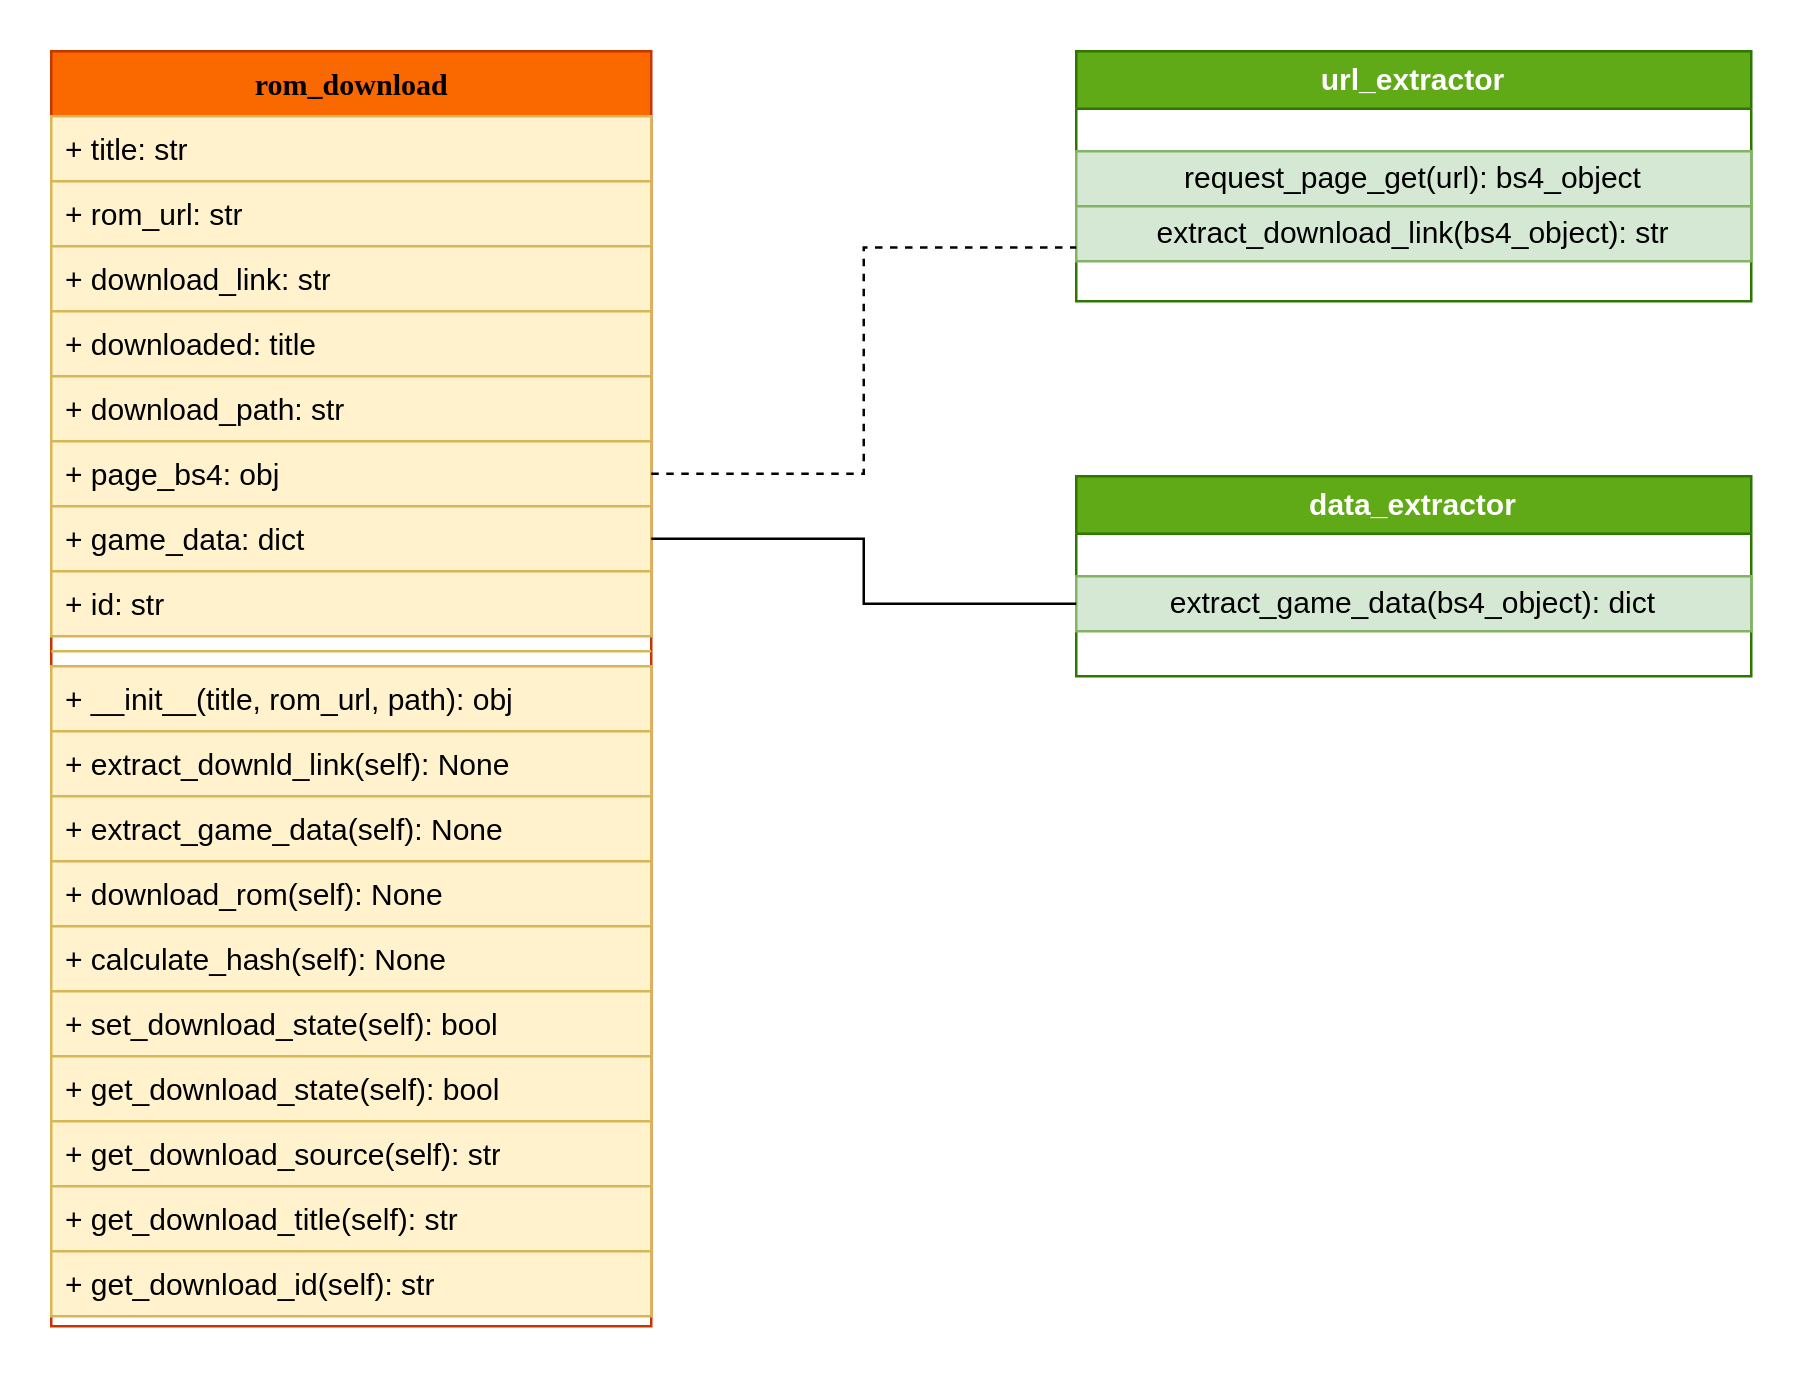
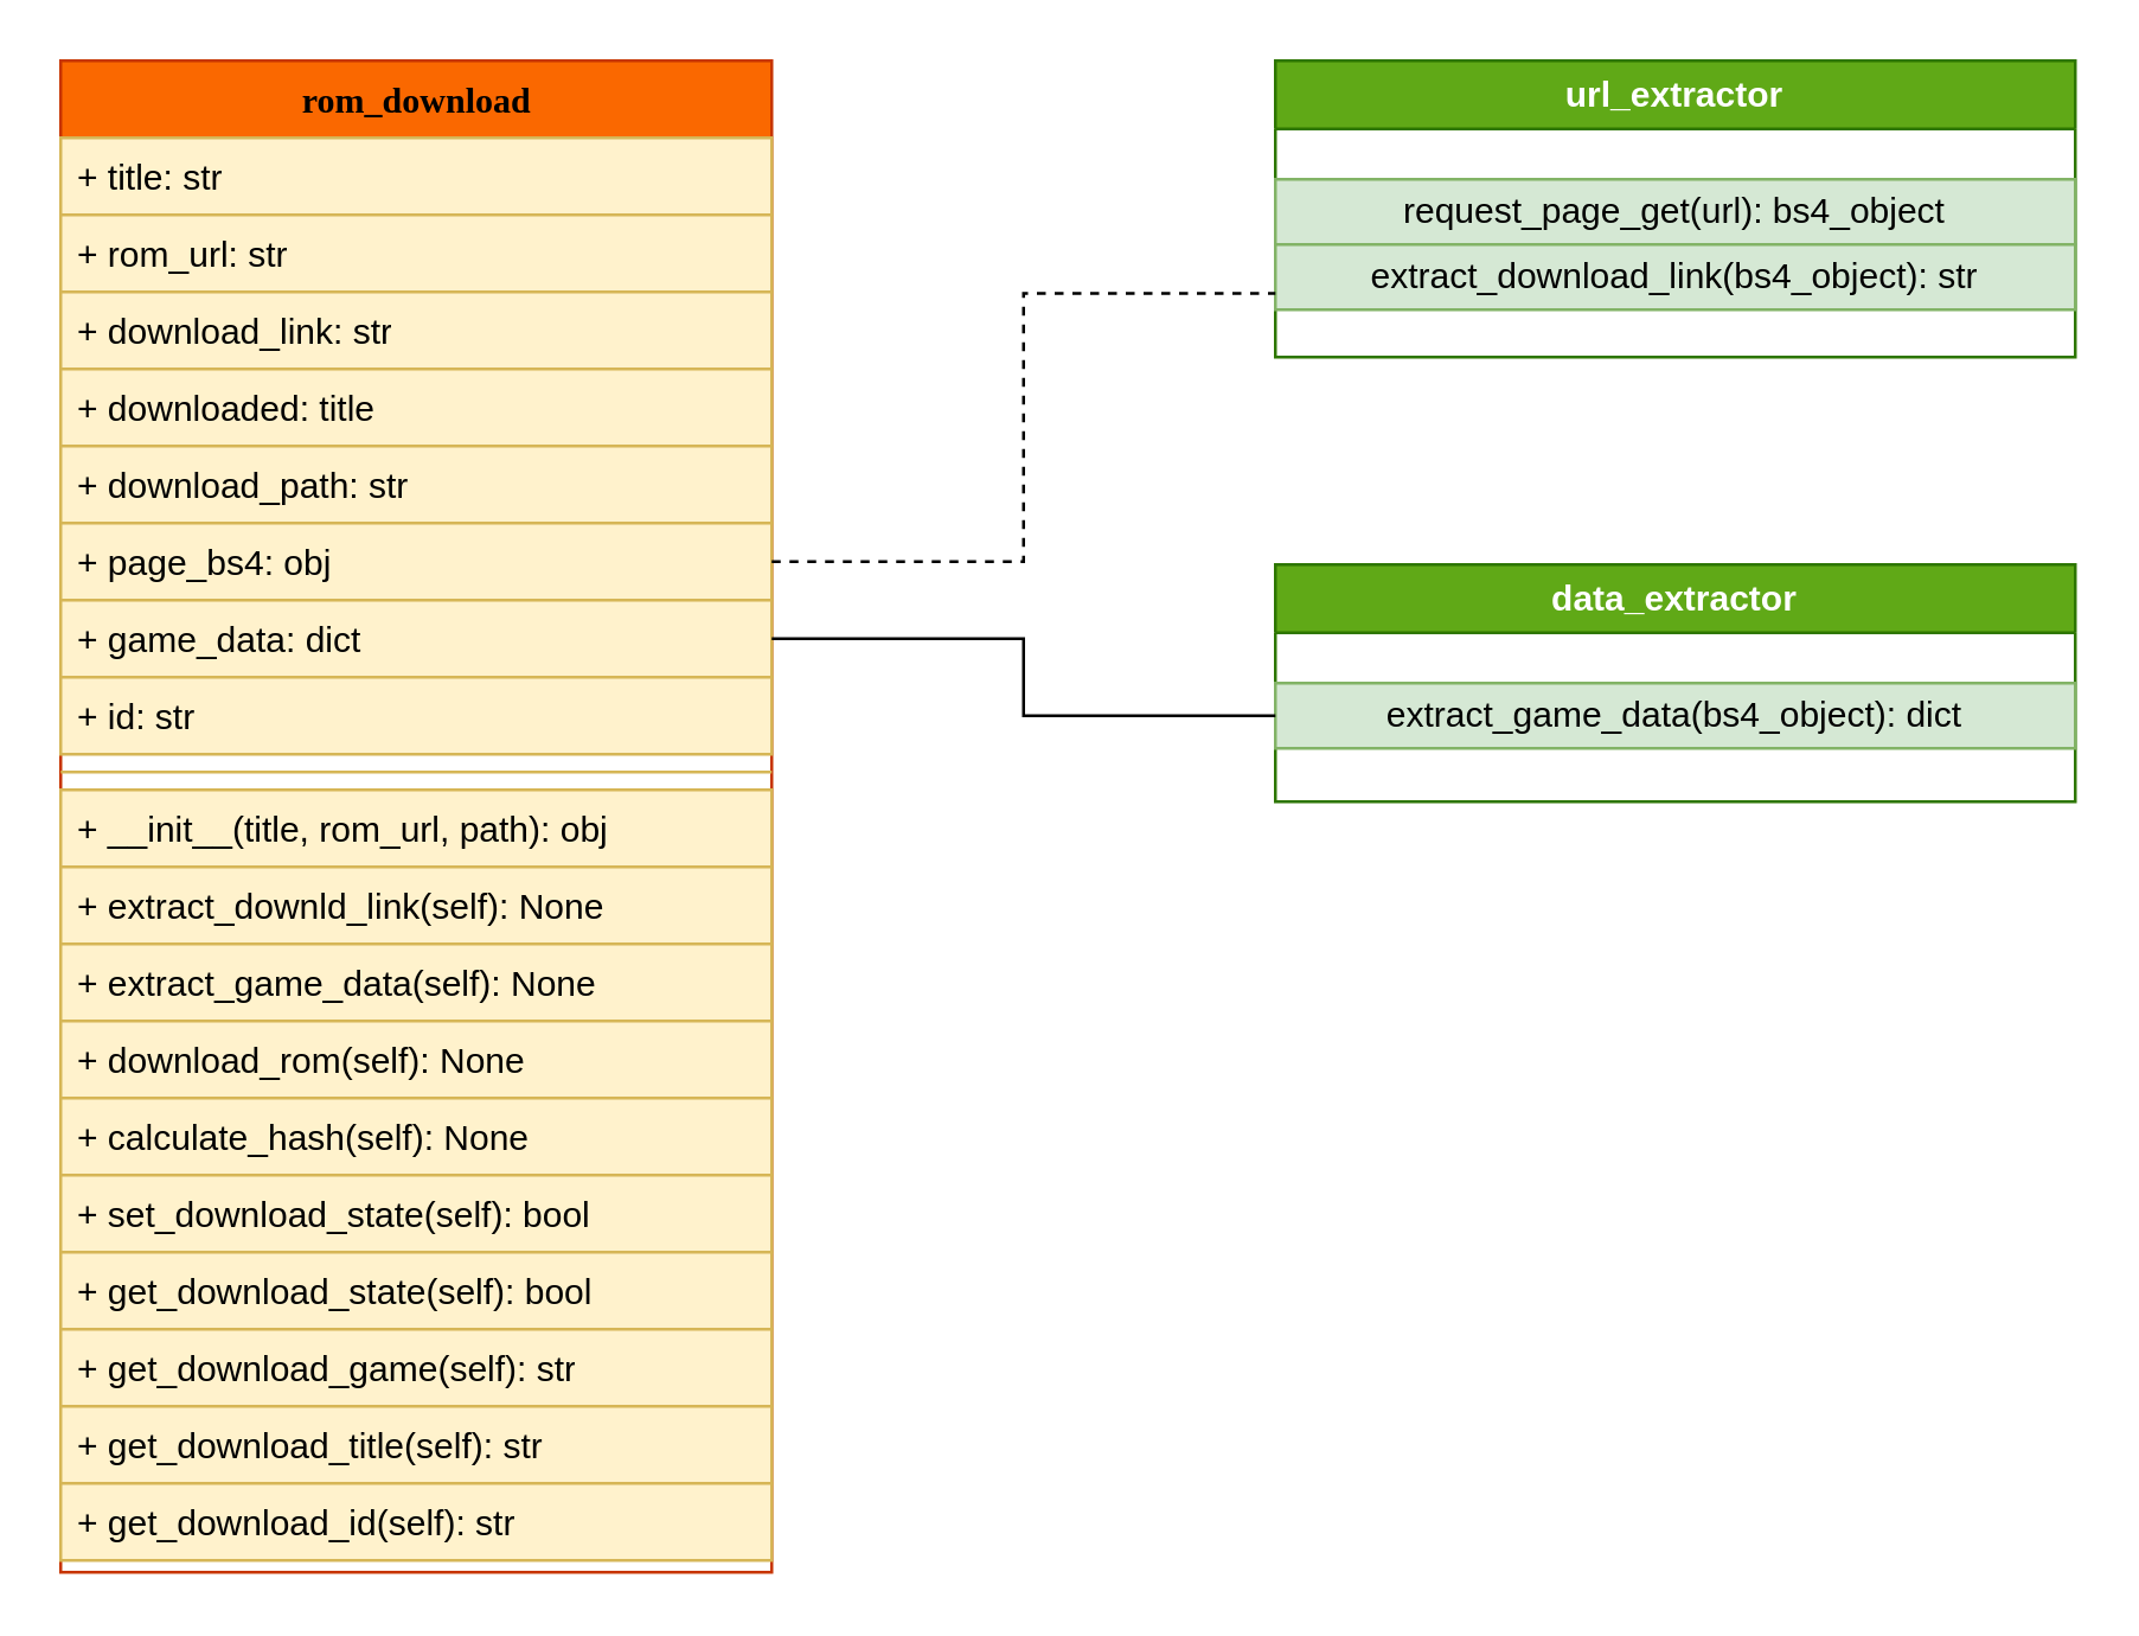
  <mxCell id="0" />
  <mxCell id="1" parent="0" />
  <mxCell id="2" value="rom_download" style="swimlane;html=1;fontStyle=1;align=center;verticalAlign=top;childLayout=stackLayout;horizontal=1;startSize=26;horizontalStack=0;resizeParent=1;resizeLast=0;collapsible=1;marginBottom=0;swimlaneFillColor=#ffffff;rounded=0;shadow=0;comic=0;labelBackgroundColor=none;strokeWidth=1;fillColor=#fa6800;fontFamily=Verdana;fontSize=12;strokeColor=#C73500;fontColor=#000000;" parent="1" vertex="1"><mxGeometry x="20" y="20" width="240" height="510" as="geometry" /></mxCell>
  <mxCell id="3" value="+ title: str" style="text;html=1;strokeColor=#d6b656;fillColor=#fff2cc;align=left;verticalAlign=top;spacingLeft=4;spacingRight=4;whiteSpace=wrap;overflow=hidden;rotatable=0;points=[[0,0.5],[1,0.5]];portConstraint=eastwest;" parent="2" vertex="1"><mxGeometry y="26" width="240" height="26" as="geometry" /></mxCell>
  <mxCell id="4" value="+ rom_url: str" style="text;html=1;strokeColor=#d6b656;fillColor=#fff2cc;align=left;verticalAlign=top;spacingLeft=4;spacingRight=4;whiteSpace=wrap;overflow=hidden;rotatable=0;points=[[0,0.5],[1,0.5]];portConstraint=eastwest;" parent="2" vertex="1"><mxGeometry y="52" width="240" height="26" as="geometry" /></mxCell>
  <mxCell id="5" value="+ download_link: str" style="text;html=1;strokeColor=#d6b656;fillColor=#fff2cc;align=left;verticalAlign=top;spacingLeft=4;spacingRight=4;whiteSpace=wrap;overflow=hidden;rotatable=0;points=[[0,0.5],[1,0.5]];portConstraint=eastwest;" parent="2" vertex="1"><mxGeometry y="78" width="240" height="26" as="geometry" /></mxCell>
  <mxCell id="6" value="+ downloaded: title" style="text;html=1;strokeColor=#d6b656;fillColor=#fff2cc;align=left;verticalAlign=top;spacingLeft=4;spacingRight=4;whiteSpace=wrap;overflow=hidden;rotatable=0;points=[[0,0.5],[1,0.5]];portConstraint=eastwest;" parent="2" vertex="1"><mxGeometry y="104" width="240" height="26" as="geometry" /></mxCell>
  <mxCell id="7" value="+ download_path: str" style="text;html=1;strokeColor=#d6b656;fillColor=#fff2cc;align=left;verticalAlign=top;spacingLeft=4;spacingRight=4;whiteSpace=wrap;overflow=hidden;rotatable=0;points=[[0,0.5],[1,0.5]];portConstraint=eastwest;" parent="2" vertex="1"><mxGeometry y="130" width="240" height="26" as="geometry" /></mxCell>
  <mxCell id="8" value="+ page_bs4: obj" style="text;html=1;strokeColor=#d6b656;fillColor=#fff2cc;align=left;verticalAlign=top;spacingLeft=4;spacingRight=4;whiteSpace=wrap;overflow=hidden;rotatable=0;points=[[0,0.5],[1,0.5]];portConstraint=eastwest;" parent="2" vertex="1"><mxGeometry y="156" width="240" height="26" as="geometry" /></mxCell>
  <mxCell id="9" value="+ game_data: dict" style="text;html=1;strokeColor=#d6b656;fillColor=#fff2cc;align=left;verticalAlign=top;spacingLeft=4;spacingRight=4;whiteSpace=wrap;overflow=hidden;rotatable=0;points=[[0,0.5],[1,0.5]];portConstraint=eastwest;" parent="2" vertex="1"><mxGeometry y="182" width="240" height="26" as="geometry" /></mxCell>
  <mxCell id="10" value="+ id: str" style="text;html=1;strokeColor=#d6b656;fillColor=#fff2cc;align=left;verticalAlign=top;spacingLeft=4;spacingRight=4;whiteSpace=wrap;overflow=hidden;rotatable=0;points=[[0,0.5],[1,0.5]];portConstraint=eastwest;" parent="2" vertex="1"><mxGeometry y="208" width="240" height="26" as="geometry" /></mxCell>
  <mxCell id="11" value="" style="line;html=1;strokeWidth=1;fillColor=#fff2cc;align=left;verticalAlign=middle;spacingTop=-1;spacingLeft=3;spacingRight=3;rotatable=0;labelPosition=right;points=[];portConstraint=eastwest;strokeColor=#d6b656;" parent="2" vertex="1"><mxGeometry y="234" width="240" height="12" as="geometry" /></mxCell>
  <mxCell id="12" value="+ __init__(title, rom_url, path): obj" style="text;html=1;strokeColor=#d6b656;fillColor=#fff2cc;align=left;verticalAlign=top;spacingLeft=4;spacingRight=4;whiteSpace=wrap;overflow=hidden;rotatable=0;points=[[0,0.5],[1,0.5]];portConstraint=eastwest;" parent="2" vertex="1"><mxGeometry y="246" width="240" height="26" as="geometry" /></mxCell>
  <mxCell id="13" value="+ extract_downld_link(self): None" style="text;html=1;strokeColor=#d6b656;fillColor=#fff2cc;align=left;verticalAlign=top;spacingLeft=4;spacingRight=4;whiteSpace=wrap;overflow=hidden;rotatable=0;points=[[0,0.5],[1,0.5]];portConstraint=eastwest;" parent="2" vertex="1"><mxGeometry y="272" width="240" height="26" as="geometry" /></mxCell>
  <mxCell id="14" value="+ extract_game_data(self): None" style="text;html=1;strokeColor=#d6b656;fillColor=#fff2cc;align=left;verticalAlign=top;spacingLeft=4;spacingRight=4;whiteSpace=wrap;overflow=hidden;rotatable=0;points=[[0,0.5],[1,0.5]];portConstraint=eastwest;" parent="2" vertex="1"><mxGeometry y="298" width="240" height="26" as="geometry" /></mxCell>
  <mxCell id="15" value="+ download_rom(self): None" style="text;html=1;strokeColor=#d6b656;fillColor=#fff2cc;align=left;verticalAlign=top;spacingLeft=4;spacingRight=4;whiteSpace=wrap;overflow=hidden;rotatable=0;points=[[0,0.5],[1,0.5]];portConstraint=eastwest;" parent="2" vertex="1"><mxGeometry y="324" width="240" height="26" as="geometry" /></mxCell>
  <mxCell id="16" value="+ calculate_hash(self): None" style="text;html=1;strokeColor=#d6b656;fillColor=#fff2cc;align=left;verticalAlign=top;spacingLeft=4;spacingRight=4;whiteSpace=wrap;overflow=hidden;rotatable=0;points=[[0,0.5],[1,0.5]];portConstraint=eastwest;" parent="2" vertex="1"><mxGeometry y="350" width="240" height="26" as="geometry" /></mxCell>
  <mxCell id="17" value="+ set_download_state(self): bool" style="text;html=1;strokeColor=#d6b656;fillColor=#fff2cc;align=left;verticalAlign=top;spacingLeft=4;spacingRight=4;whiteSpace=wrap;overflow=hidden;rotatable=0;points=[[0,0.5],[1,0.5]];portConstraint=eastwest;" parent="2" vertex="1"><mxGeometry y="376" width="240" height="26" as="geometry" /></mxCell>
  <mxCell id="18" value="+ get_download_state(self): bool" style="text;html=1;strokeColor=#d6b656;fillColor=#fff2cc;align=left;verticalAlign=top;spacingLeft=4;spacingRight=4;whiteSpace=wrap;overflow=hidden;rotatable=0;points=[[0,0.5],[1,0.5]];portConstraint=eastwest;" parent="2" vertex="1"><mxGeometry y="402" width="240" height="26" as="geometry" /></mxCell>
- <mxCell id="19" value="+ get_download_source(self): str" style="text;html=1;strokeColor=#d6b656;fillColor=#fff2cc;align=left;verticalAlign=top;spacingLeft=4;spacingRight=4;whiteSpace=wrap;overflow=hidden;rotatable=0;points=[[0,0.5],[1,0.5]];portConstraint=eastwest;" parent="2" vertex="1"><mxGeometry y="428" width="240" height="26" as="geometry" /></mxCell>
+ <mxCell id="19" value="+ get_download_game(self): str" style="text;html=1;strokeColor=#d6b656;fillColor=#fff2cc;align=left;verticalAlign=top;spacingLeft=4;spacingRight=4;whiteSpace=wrap;overflow=hidden;rotatable=0;points=[[0,0.5],[1,0.5]];portConstraint=eastwest;" parent="2" vertex="1"><mxGeometry y="428" width="240" height="26" as="geometry" /></mxCell>
  <mxCell id="20" value="+ get_download_title(self): str" style="text;html=1;strokeColor=#d6b656;fillColor=#fff2cc;align=left;verticalAlign=top;spacingLeft=4;spacingRight=4;whiteSpace=wrap;overflow=hidden;rotatable=0;points=[[0,0.5],[1,0.5]];portConstraint=eastwest;" parent="2" vertex="1"><mxGeometry y="454" width="240" height="26" as="geometry" /></mxCell>
  <mxCell id="21" value="+ get_download_id(self): str" style="text;html=1;strokeColor=#d6b656;fillColor=#fff2cc;align=left;verticalAlign=top;spacingLeft=4;spacingRight=4;whiteSpace=wrap;overflow=hidden;rotatable=0;points=[[0,0.5],[1,0.5]];portConstraint=eastwest;" parent="2" vertex="1"><mxGeometry y="480" width="240" height="26" as="geometry" /></mxCell>
  <mxCell id="22" value="url_extractor" style="swimlane;whiteSpace=wrap;html=1;fillColor=#60a917;strokeColor=#2D7600;fontColor=#ffffff;" parent="1" vertex="1"><mxGeometry x="430" y="20" width="270" height="100" as="geometry" /></mxCell>
  <mxCell id="23" value="request_page_get(url): bs4_object" style="rounded=0;whiteSpace=wrap;html=1;fillColor=#d5e8d4;strokeColor=#82b366;" parent="22" vertex="1"><mxGeometry y="40" width="270" height="22" as="geometry" /></mxCell>
  <mxCell id="24" value="extract_download_link(bs4_object): str" style="rounded=0;whiteSpace=wrap;html=1;fillColor=#d5e8d4;strokeColor=#82b366;" parent="22" vertex="1"><mxGeometry y="62" width="270" height="22" as="geometry" /></mxCell>
  <mxCell id="25" value="data_extractor" style="swimlane;whiteSpace=wrap;html=1;fillColor=#60a917;strokeColor=#2D7600;fontColor=#ffffff;" parent="1" vertex="1"><mxGeometry x="430" y="190" width="270" height="80" as="geometry" /></mxCell>
  <mxCell id="26" value="extract_game_data(bs4_object): dict" style="rounded=0;whiteSpace=wrap;html=1;fillColor=#d5e8d4;strokeColor=#82b366;" parent="25" vertex="1"><mxGeometry y="40" width="270" height="22" as="geometry" /></mxCell>
  <mxCell id="27" style="edgeStyle=orthogonalEdgeStyle;rounded=0;orthogonalLoop=1;jettySize=auto;html=1;exitX=0;exitY=0.5;exitDx=0;exitDy=0;entryX=1;entryY=0.5;entryDx=0;entryDy=0;endArrow=none;endFill=0;" edge="1" parent="1" source="26" target="9"><mxGeometry relative="1" as="geometry" /></mxCell>
  <mxCell id="28" style="edgeStyle=orthogonalEdgeStyle;rounded=0;orthogonalLoop=1;jettySize=auto;html=1;exitX=1;exitY=0.5;exitDx=0;exitDy=0;entryX=0;entryY=0.75;entryDx=0;entryDy=0;endArrow=none;endFill=0;dashed=1;" edge="1" parent="1" source="8" target="24"><mxGeometry relative="1" as="geometry" /></mxCell>
